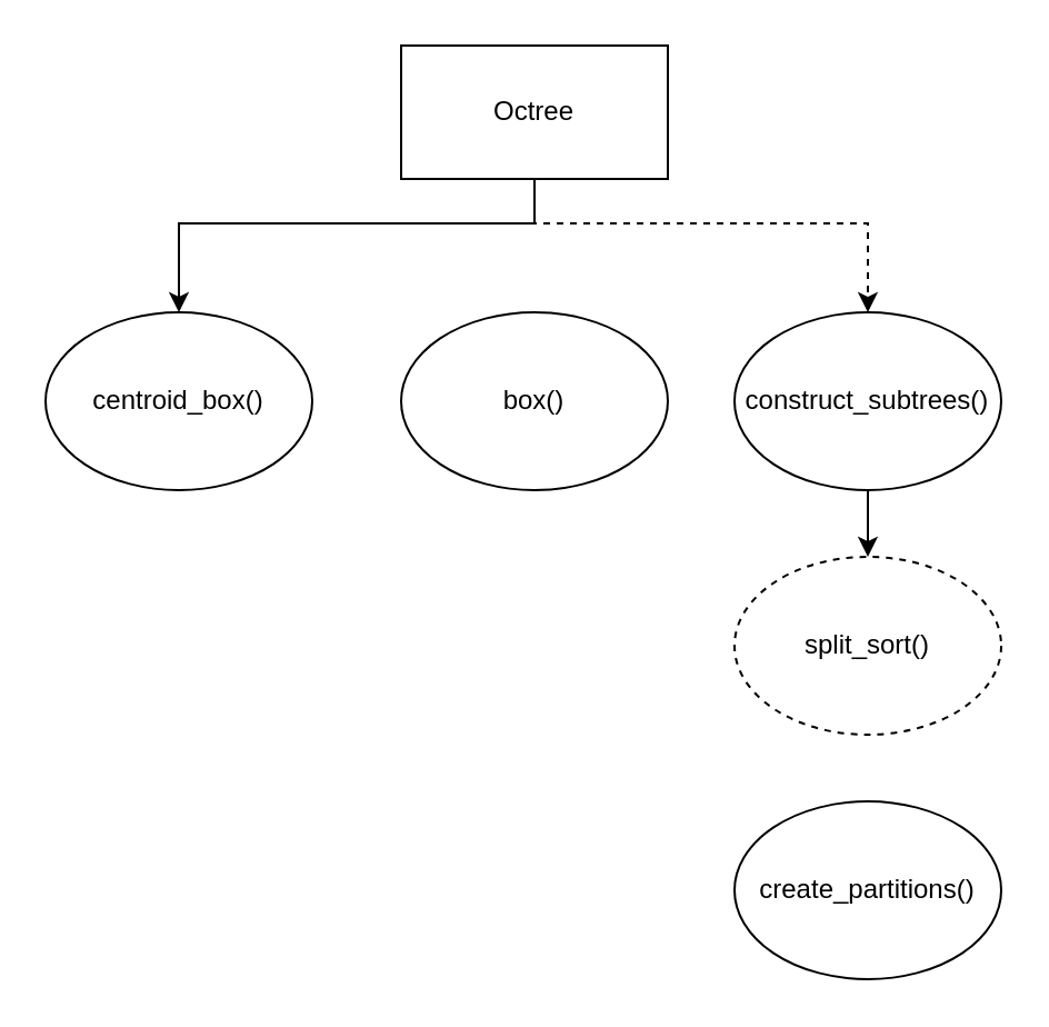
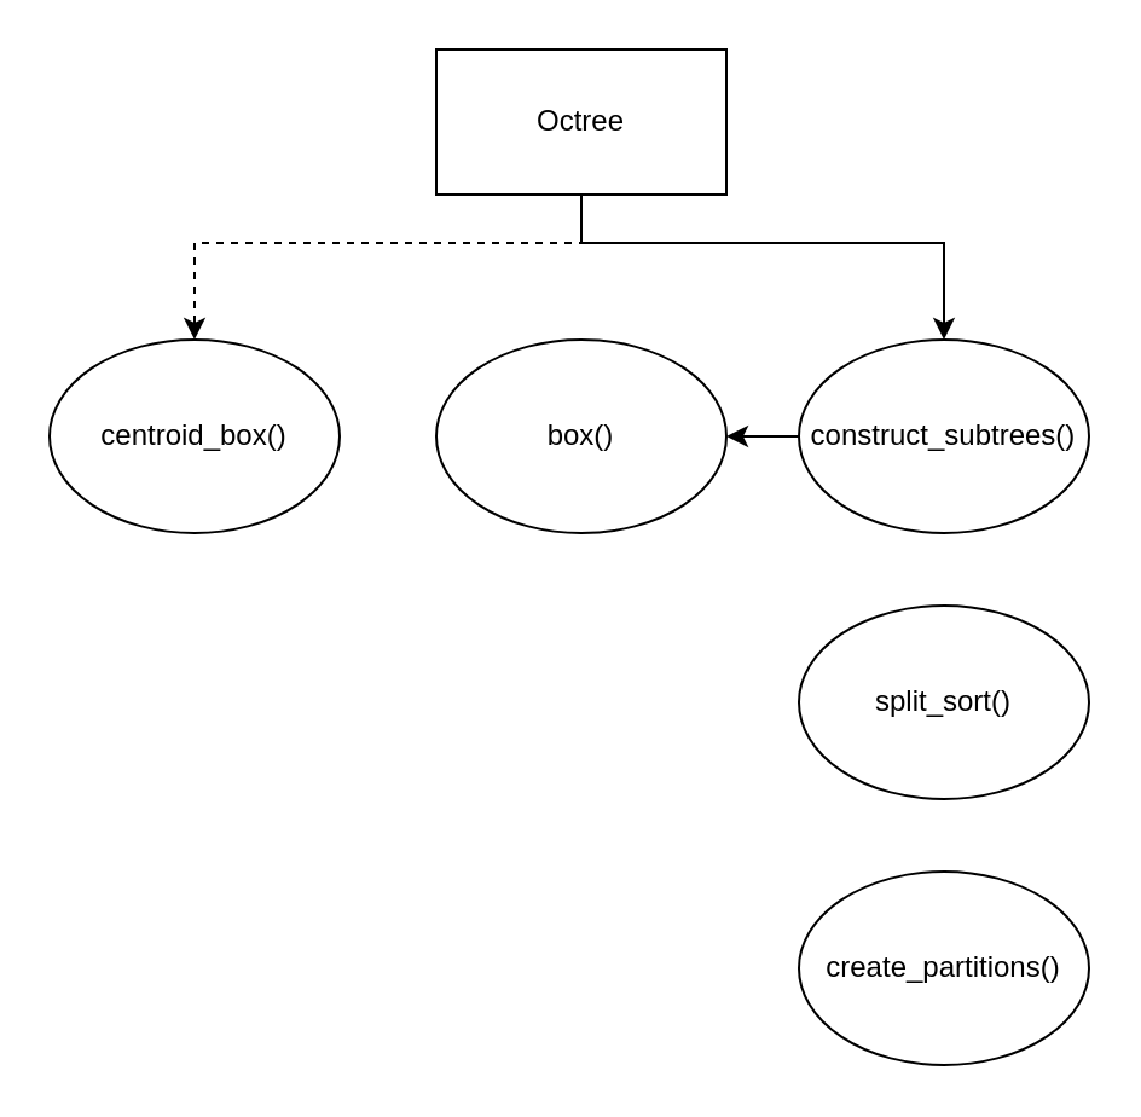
  <mxCell id="0" />
  <mxCell id="1" parent="0" />
- <mxCell id="2" style="edgeStyle=orthogonalEdgeStyle;rounded=0;orthogonalLoop=1;jettySize=auto;html=1;entryX=0.5;entryY=0;entryDx=0;entryDy=0;" edge="1" parent="1" source="4" target="10"><mxGeometry relative="1" as="geometry"><Array as="points"><mxPoint x="240" y="100" /><mxPoint x="80" y="100" /></Array></mxGeometry></mxCell>
- <mxCell id="3" style="edgeStyle=orthogonalEdgeStyle;rounded=0;orthogonalLoop=1;jettySize=auto;html=1;entryX=0.5;entryY=0;entryDx=0;entryDy=0;dashed=1;" edge="1" parent="1" source="4" target="8"><mxGeometry relative="1" as="geometry"><Array as="points"><mxPoint x="240" y="100" /><mxPoint x="390" y="100" /></Array></mxGeometry></mxCell>
+ <mxCell id="2" style="edgeStyle=orthogonalEdgeStyle;rounded=0;orthogonalLoop=1;jettySize=auto;html=1;entryX=0.5;entryY=0;entryDx=0;entryDy=0;dashed=1;" edge="1" parent="1" source="4" target="10"><mxGeometry relative="1" as="geometry"><Array as="points"><mxPoint x="240" y="100" /><mxPoint x="80" y="100" /></Array></mxGeometry></mxCell>
+ <mxCell id="3" style="edgeStyle=orthogonalEdgeStyle;rounded=0;orthogonalLoop=1;jettySize=auto;html=1;entryX=0.5;entryY=0;entryDx=0;entryDy=0;" edge="1" parent="1" source="4" target="8"><mxGeometry relative="1" as="geometry"><Array as="points"><mxPoint x="240" y="100" /><mxPoint x="390" y="100" /></Array></mxGeometry></mxCell>
  <mxCell id="4" value="Octree" style="rounded=0;whiteSpace=wrap;html=1;" vertex="1" parent="1"><mxGeometry x="180" y="20" width="120" height="60" as="geometry" /></mxCell>
  <mxCell id="5" value="create_partitions()" style="ellipse;whiteSpace=wrap;html=1;" vertex="1" parent="1"><mxGeometry x="330" y="360" width="120" height="80" as="geometry" /></mxCell>
- <mxCell id="6" value="split_sort()" style="ellipse;whiteSpace=wrap;html=1;dashed=1;" vertex="1" parent="1"><mxGeometry x="330" y="250" width="120" height="80" as="geometry" /></mxCell>
- <mxCell id="7" value="" style="edgeStyle=orthogonalEdgeStyle;rounded=0;orthogonalLoop=1;jettySize=auto;html=1;" edge="1" parent="1" source="8" target="6"><mxGeometry relative="1" as="geometry" /></mxCell>
+ <mxCell id="6" value="split_sort()" style="ellipse;whiteSpace=wrap;html=1;" vertex="1" parent="1"><mxGeometry x="330" y="250" width="120" height="80" as="geometry" /></mxCell>
+ <mxCell id="7" value="" style="edgeStyle=orthogonalEdgeStyle;rounded=0;orthogonalLoop=1;jettySize=auto;html=1;" edge="1" parent="1" source="8" target="9"><mxGeometry relative="1" as="geometry" /></mxCell>
  <mxCell id="8" value="construct_subtrees()" style="ellipse;whiteSpace=wrap;html=1;" vertex="1" parent="1"><mxGeometry x="330" y="140" width="120" height="80" as="geometry" /></mxCell>
  <mxCell id="9" value="box()" style="ellipse;whiteSpace=wrap;html=1;" vertex="1" parent="1"><mxGeometry x="180" y="140" width="120" height="80" as="geometry" /></mxCell>
  <mxCell id="10" value="centroid_box()" style="ellipse;whiteSpace=wrap;html=1;" vertex="1" parent="1"><mxGeometry x="20" y="140" width="120" height="80" as="geometry" /></mxCell>
